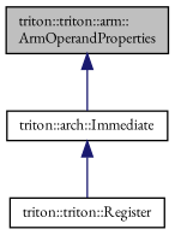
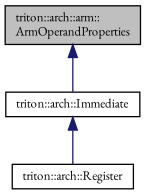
  digraph {
    fontname="EB Garamond"
    node [color=black fillcolor=white fontname="EB Garamond" fontsize=10 shape=record style=filled]
    edge [color=midnightblue dir=back fontname="EB Garamond" fontsize=10 labelfontname=Helvetica labelfontsize=10 style=solid]
-   n1 [fillcolor=grey75 fontcolor=black height=0.2 label="triton::triton::arm::\lArmOperandProperties" width=0.4]
+   n1 [fillcolor=grey75 fontcolor=black height=0.2 label="triton::arch::arm::\lArmOperandProperties" width=0.4]
    n2 [height=0.2 label="triton::arch::Immediate" width=0.4]
-   n3 [height=0.2 label="triton::triton::Register" width=0.4]
+   n3 [height=0.2 label="triton::arch::Register" width=0.4]
    n1 -> n2
    n2 -> n3
  }
